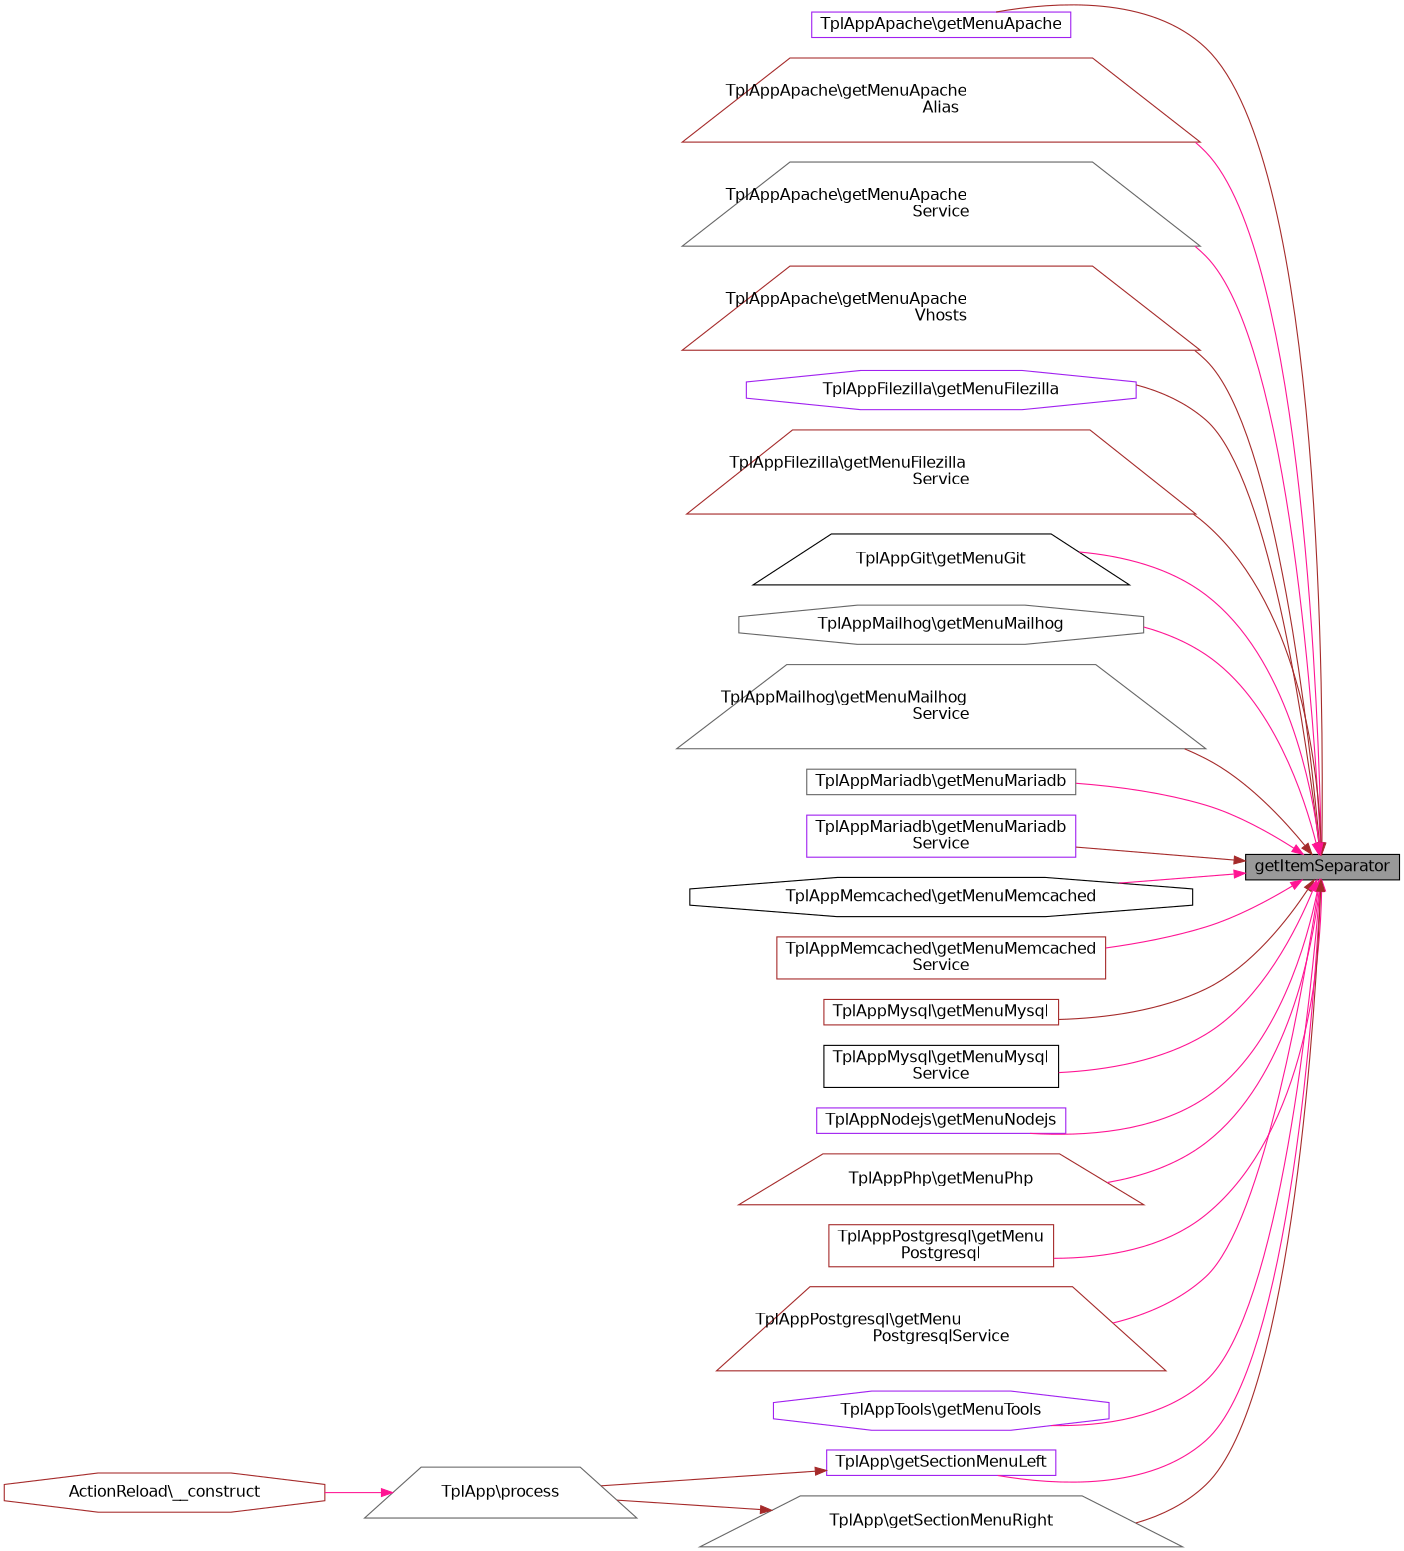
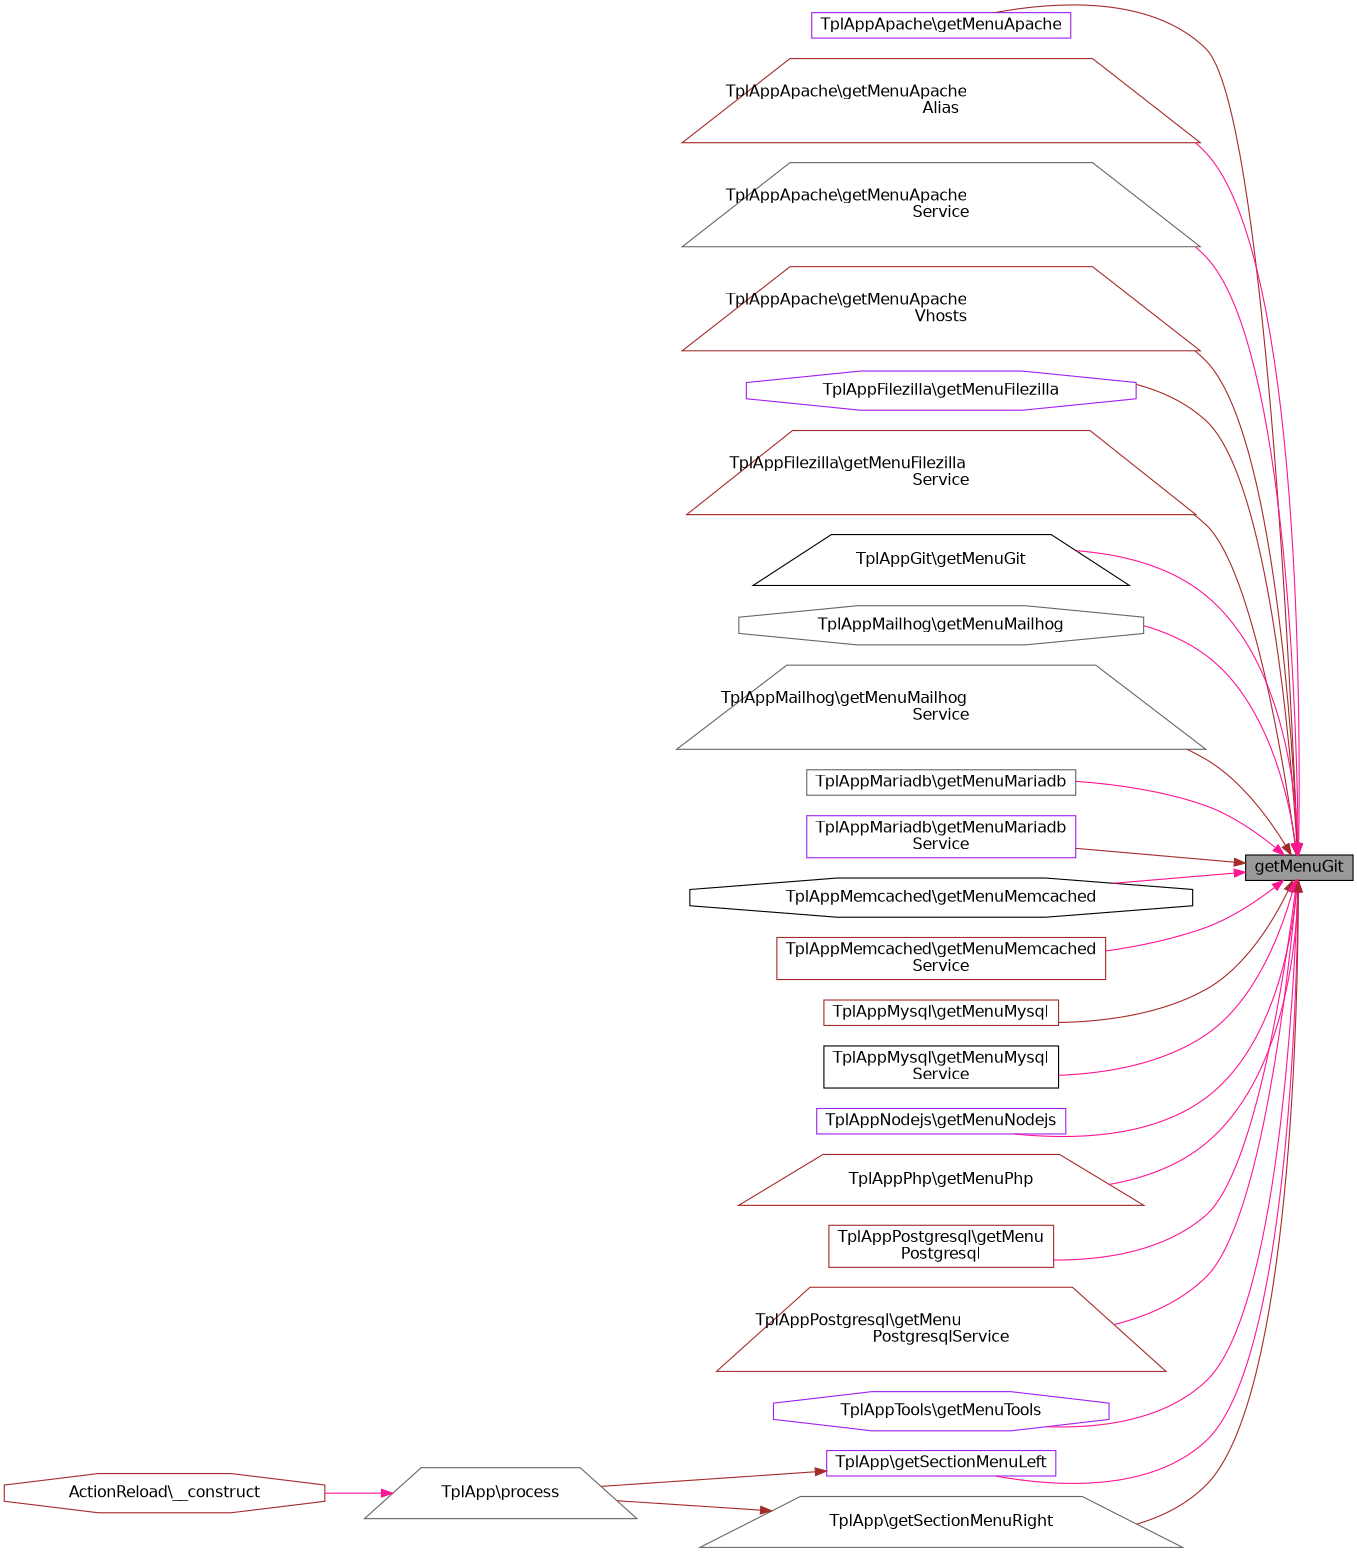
  digraph {
    rankdir=RL
    node [color=brown fillcolor=white fontname=Helvetica fontsize=14 shape=box style=filled]
    edge [color=deeppink dir=back fontname=Helvetica fontsize=14 labelfontname=Helvetica labelfontsize=14 style=solid]
-   n1 [color=black fillcolor=grey60 fontcolor=black height=0.2 label=getItemSeparator width=0.4]
+   n1 [color=black fillcolor=grey60 fontcolor=black height=0.2 label=getMenuGit width=0.4]
    n2 [color=purple height=0.2 label="TplAppApache\\getMenuApache" width=0.4]
    n3 [height=0.2 label="TplAppApache\\getMenuApache\lAlias" shape=trapezium width=0.4]
    n4 [color=gray40 height=0.2 label="TplAppApache\\getMenuApache\lService" shape=trapezium width=0.4]
    n5 [height=0.2 label="TplAppApache\\getMenuApache\lVhosts" shape=trapezium width=0.4]
    n6 [color=purple height=0.2 label="TplAppFilezilla\\getMenuFilezilla" shape=octagon width=0.4]
    n7 [height=0.2 label="TplAppFilezilla\\getMenuFilezilla\lService" shape=trapezium width=0.4]
    n8 [color=black height=0.2 label="TplAppGit\\getMenuGit" shape=trapezium width=0.4]
    n9 [color=gray40 height=0.2 label="TplAppMailhog\\getMenuMailhog" shape=octagon width=0.4]
    n10 [color=gray40 height=0.2 label="TplAppMailhog\\getMenuMailhog\lService" shape=trapezium width=0.4]
    n11 [color=gray40 height=0.2 label="TplAppMariadb\\getMenuMariadb" width=0.4]
    n12 [color=purple height=0.2 label="TplAppMariadb\\getMenuMariadb\lService" width=0.4]
    n13 [color=black height=0.2 label="TplAppMemcached\\getMenuMemcached" shape=octagon width=0.4]
    n14 [height=0.2 label="TplAppMemcached\\getMenuMemcached\lService" width=0.4]
    n15 [height=0.2 label="TplAppMysql\\getMenuMysql" width=0.4]
    n16 [color=black height=0.2 label="TplAppMysql\\getMenuMysql\lService" width=0.4]
    n17 [color=purple height=0.2 label="TplAppNodejs\\getMenuNodejs" width=0.4]
    n18 [height=0.2 label="TplAppPhp\\getMenuPhp" shape=trapezium width=0.4]
    n19 [height=0.2 label="TplAppPostgresql\\getMenu\lPostgresql" width=0.4]
    n20 [height=0.2 label="TplAppPostgresql\\getMenu\lPostgresqlService" shape=trapezium width=0.4]
    n21 [color=purple height=0.2 label="TplAppTools\\getMenuTools" shape=octagon width=0.4]
    n22 [color=purple height=0.2 label="TplApp\\getSectionMenuLeft" width=0.4]
    n23 [color=gray40 height=0.2 label="TplApp\\getSectionMenuRight" shape=trapezium width=0.4]
    n24 [color=gray40 height=0.2 label="TplApp\\process" shape=trapezium width=0.4]
    n25 [height=0.2 label="ActionReload\\__construct" shape=octagon width=0.4]
    n1 -> n2 [color=brown]
    n1 -> n3
    n1 -> n4
    n1 -> n5 [color=brown]
    n1 -> n6 [color=brown]
    n1 -> n7 [color=brown]
    n1 -> n8
    n1 -> n9
    n1 -> n10 [color=brown]
    n1 -> n11
    n1 -> n12 [color=brown]
    n1 -> n13
    n1 -> n14
    n1 -> n15 [color=brown]
    n1 -> n16
    n1 -> n17
    n1 -> n18
    n1 -> n19
    n1 -> n20
    n1 -> n21
    n1 -> n22
    n1 -> n23 [color=brown]
    n22 -> n24 [color=brown]
    n23 -> n24 [color=brown]
    n24 -> n25
  }
